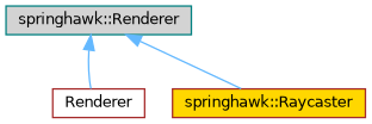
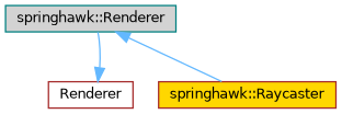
  digraph {
    node [color=brown fontname=Helvetica fontsize=10 shape=box style=filled]
    edge [color=steelblue1 dir=back fontname=Helvetica fontsize=10 labelfontname=Helvetica labelfontsize=10 style=solid]
    n1 [color=teal fillcolor=lightgrey fontcolor=black height=0.2 label="springhawk::Renderer" width=0.4]
    n2 [fillcolor=white height=0.2 label=Renderer width=0.4]
    n3 [fillcolor=gold height=0.2 label="springhawk::Raycaster" width=0.4]
-   n1 -> n2
+   n2 -> n1
    n1 -> n3
  }
